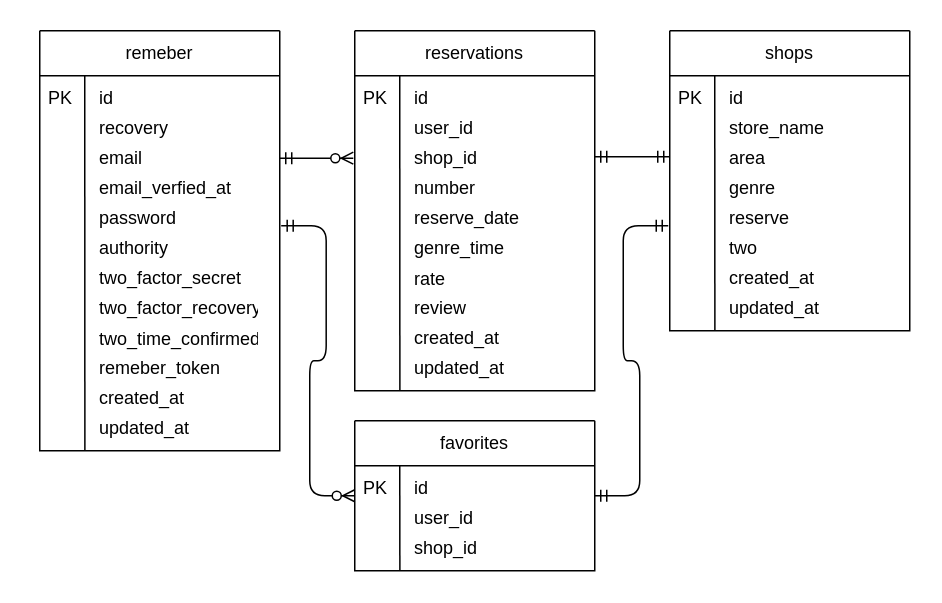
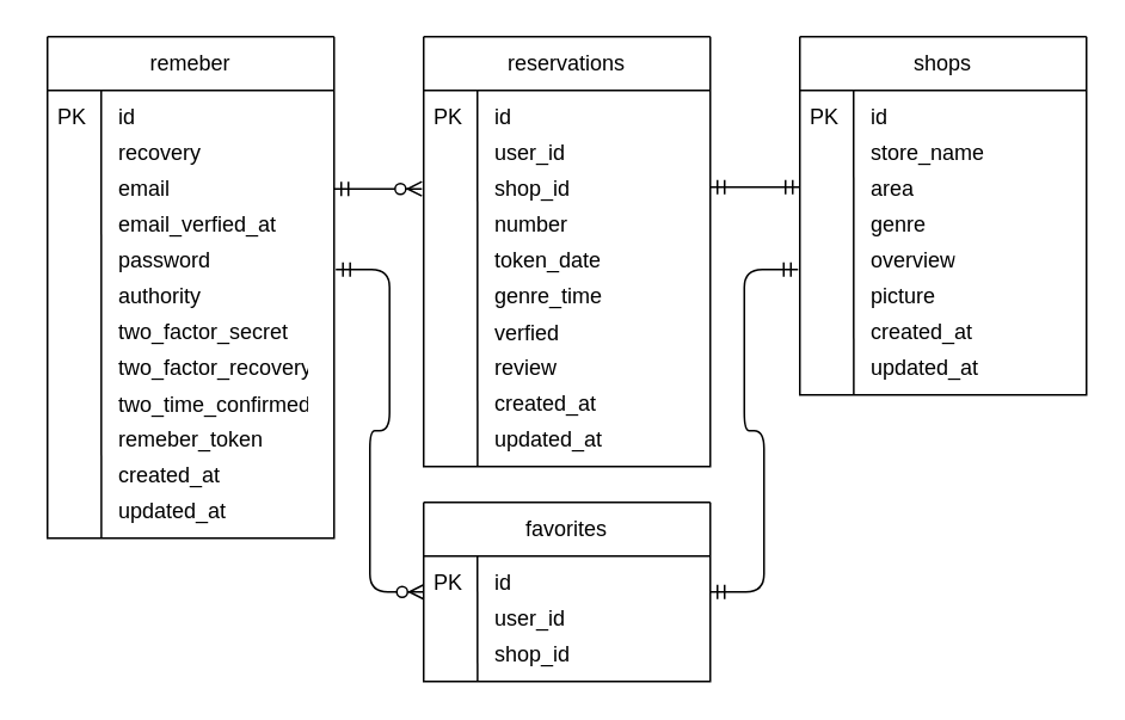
  <mxCell id="0" />
  <mxCell id="1" parent="0" />
  <mxCell id="2" value="" style="swimlane;startSize=0;" parent="1" vertex="1"><mxGeometry x="26" y="20" width="160" height="280" as="geometry" /></mxCell>
  <mxCell id="3" value="remeber" style="text;html=1;strokeColor=none;fillColor=none;align=center;verticalAlign=middle;whiteSpace=wrap;rounded=0;" parent="2" vertex="1"><mxGeometry x="10" y="10" width="140" height="10" as="geometry" /></mxCell>
  <mxCell id="4" value="" style="endArrow=none;html=1;" parent="2" edge="1"><mxGeometry width="50" height="50" relative="1" as="geometry"><mxPoint y="30" as="sourcePoint" /><mxPoint x="160" y="30" as="targetPoint" /></mxGeometry></mxCell>
  <mxCell id="5" value="" style="endArrow=none;html=1;exitX=0.188;exitY=1;exitDx=0;exitDy=0;exitPerimeter=0;" parent="2" source="2" edge="1"><mxGeometry width="50" height="50" relative="1" as="geometry"><mxPoint y="120" as="sourcePoint" /><mxPoint x="30" y="30" as="targetPoint" /></mxGeometry></mxCell>
  <mxCell id="6" value="PK" style="text;html=1;strokeColor=none;fillColor=none;align=center;verticalAlign=middle;whiteSpace=wrap;rounded=0;" parent="2" vertex="1"><mxGeometry x="-6" y="30" width="40" height="30" as="geometry" /></mxCell>
  <mxCell id="7" value="id" style="text;strokeColor=none;fillColor=none;align=left;verticalAlign=middle;spacingLeft=4;spacingRight=4;overflow=hidden;points=[[0,0.5],[1,0.5]];portConstraint=eastwest;rotatable=0;whiteSpace=wrap;html=1;" parent="2" vertex="1"><mxGeometry x="34" y="30" width="80" height="30" as="geometry" /></mxCell>
  <mxCell id="8" value="authority" style="text;strokeColor=none;fillColor=none;align=left;verticalAlign=middle;spacingLeft=4;spacingRight=4;overflow=hidden;points=[[0,0.5],[1,0.5]];portConstraint=eastwest;rotatable=0;whiteSpace=wrap;html=1;" parent="2" vertex="1"><mxGeometry x="34" y="130" width="80" height="30" as="geometry" /></mxCell>
  <mxCell id="9" value="recovery" style="text;strokeColor=none;fillColor=none;align=left;verticalAlign=middle;spacingLeft=4;spacingRight=4;overflow=hidden;points=[[0,0.5],[1,0.5]];portConstraint=eastwest;rotatable=0;whiteSpace=wrap;html=1;" parent="2" vertex="1"><mxGeometry x="34" y="50" width="80" height="30" as="geometry" /></mxCell>
  <mxCell id="10" value="email" style="text;strokeColor=none;fillColor=none;align=left;verticalAlign=middle;spacingLeft=4;spacingRight=4;overflow=hidden;points=[[0,0.5],[1,0.5]];portConstraint=eastwest;rotatable=0;whiteSpace=wrap;html=1;" parent="2" vertex="1"><mxGeometry x="34" y="70" width="80" height="30" as="geometry" /></mxCell>
  <mxCell id="11" value="created_at" style="text;strokeColor=none;fillColor=none;align=left;verticalAlign=middle;spacingLeft=4;spacingRight=4;overflow=hidden;points=[[0,0.5],[1,0.5]];portConstraint=eastwest;rotatable=0;whiteSpace=wrap;html=1;" parent="2" vertex="1"><mxGeometry x="34" y="230" width="80" height="30" as="geometry" /></mxCell>
  <mxCell id="12" value="email_verfied_at" style="text;strokeColor=none;fillColor=none;align=left;verticalAlign=middle;spacingLeft=4;spacingRight=4;overflow=hidden;points=[[0,0.5],[1,0.5]];portConstraint=eastwest;rotatable=0;whiteSpace=wrap;html=1;" vertex="1" parent="2"><mxGeometry x="34" y="90" width="116" height="30" as="geometry" /></mxCell>
  <mxCell id="13" value="password" style="text;strokeColor=none;fillColor=none;align=left;verticalAlign=middle;spacingLeft=4;spacingRight=4;overflow=hidden;points=[[0,0.5],[1,0.5]];portConstraint=eastwest;rotatable=0;whiteSpace=wrap;html=1;" vertex="1" parent="2"><mxGeometry x="34" y="110" width="80" height="30" as="geometry" /></mxCell>
  <mxCell id="14" value="two_factor_secret" style="text;strokeColor=none;fillColor=none;align=left;verticalAlign=middle;spacingLeft=4;spacingRight=4;overflow=hidden;points=[[0,0.5],[1,0.5]];portConstraint=eastwest;rotatable=0;whiteSpace=wrap;html=1;" vertex="1" parent="2"><mxGeometry x="34" y="150" width="116" height="30" as="geometry" /></mxCell>
  <mxCell id="15" value="two_factor_recovery_codes" style="text;strokeColor=none;fillColor=none;align=left;verticalAlign=middle;spacingLeft=4;spacingRight=4;overflow=hidden;points=[[0,0.5],[1,0.5]];portConstraint=eastwest;rotatable=0;whiteSpace=wrap;html=1;" vertex="1" parent="2"><mxGeometry x="34" y="170" width="116" height="30" as="geometry" /></mxCell>
  <mxCell id="16" value="remeber_token" style="text;strokeColor=none;fillColor=none;align=left;verticalAlign=middle;spacingLeft=4;spacingRight=4;overflow=hidden;points=[[0,0.5],[1,0.5]];portConstraint=eastwest;rotatable=0;whiteSpace=wrap;html=1;" vertex="1" parent="2"><mxGeometry x="34" y="210" width="96" height="30" as="geometry" /></mxCell>
  <mxCell id="17" value="updated_at" style="text;strokeColor=none;fillColor=none;align=left;verticalAlign=middle;spacingLeft=4;spacingRight=4;overflow=hidden;points=[[0,0.5],[1,0.5]];portConstraint=eastwest;rotatable=0;whiteSpace=wrap;html=1;" vertex="1" parent="2"><mxGeometry x="34" y="250" width="80" height="30" as="geometry" /></mxCell>
  <mxCell id="18" value="" style="edgeStyle=entityRelationEdgeStyle;fontSize=12;html=1;endArrow=ERzeroToMany;startArrow=ERmandOne;entryX=-0.006;entryY=0.354;entryDx=0;entryDy=0;entryPerimeter=0;" parent="1" target="19" edge="1"><mxGeometry width="100" height="100" relative="1" as="geometry"><mxPoint x="186" y="105" as="sourcePoint" /><mxPoint x="196" y="150" as="targetPoint" /></mxGeometry></mxCell>
  <mxCell id="19" value="" style="swimlane;startSize=0;" parent="1" vertex="1"><mxGeometry x="236" y="20" width="160" height="240" as="geometry" /></mxCell>
  <mxCell id="20" value="reservations" style="text;html=1;strokeColor=none;fillColor=none;align=center;verticalAlign=middle;whiteSpace=wrap;rounded=0;" parent="19" vertex="1"><mxGeometry x="10" y="10" width="140" height="10" as="geometry" /></mxCell>
  <mxCell id="21" value="" style="endArrow=none;html=1;" parent="19" edge="1"><mxGeometry width="50" height="50" relative="1" as="geometry"><mxPoint y="30" as="sourcePoint" /><mxPoint x="160" y="30" as="targetPoint" /></mxGeometry></mxCell>
  <mxCell id="22" value="" style="endArrow=none;html=1;exitX=0.188;exitY=1;exitDx=0;exitDy=0;exitPerimeter=0;" parent="19" source="19" edge="1"><mxGeometry width="50" height="50" relative="1" as="geometry"><mxPoint y="120" as="sourcePoint" /><mxPoint x="30" y="30" as="targetPoint" /></mxGeometry></mxCell>
  <mxCell id="23" value="PK" style="text;html=1;strokeColor=none;fillColor=none;align=center;verticalAlign=middle;whiteSpace=wrap;rounded=0;" parent="19" vertex="1"><mxGeometry x="-6" y="30" width="40" height="30" as="geometry" /></mxCell>
  <mxCell id="24" value="user_id" style="text;strokeColor=none;fillColor=none;align=left;verticalAlign=middle;spacingLeft=4;spacingRight=4;overflow=hidden;points=[[0,0.5],[1,0.5]];portConstraint=eastwest;rotatable=0;whiteSpace=wrap;html=1;" parent="19" vertex="1"><mxGeometry x="34" y="50" width="80" height="30" as="geometry" /></mxCell>
  <mxCell id="25" value="id" style="text;strokeColor=none;fillColor=none;align=left;verticalAlign=middle;spacingLeft=4;spacingRight=4;overflow=hidden;points=[[0,0.5],[1,0.5]];portConstraint=eastwest;rotatable=0;whiteSpace=wrap;html=1;" parent="19" vertex="1"><mxGeometry x="34" y="30" width="80" height="30" as="geometry" /></mxCell>
  <mxCell id="26" value="shop_id" style="text;strokeColor=none;fillColor=none;align=left;verticalAlign=middle;spacingLeft=4;spacingRight=4;overflow=hidden;points=[[0,0.5],[1,0.5]];portConstraint=eastwest;rotatable=0;whiteSpace=wrap;html=1;" parent="19" vertex="1"><mxGeometry x="34" y="70" width="80" height="30" as="geometry" /></mxCell>
  <mxCell id="27" value="number" style="text;strokeColor=none;fillColor=none;align=left;verticalAlign=middle;spacingLeft=4;spacingRight=4;overflow=hidden;points=[[0,0.5],[1,0.5]];portConstraint=eastwest;rotatable=0;whiteSpace=wrap;html=1;" parent="19" vertex="1"><mxGeometry x="34" y="90" width="80" height="30" as="geometry" /></mxCell>
- <mxCell id="28" value="reserve_date" style="text;strokeColor=none;fillColor=none;align=left;verticalAlign=middle;spacingLeft=4;spacingRight=4;overflow=hidden;points=[[0,0.5],[1,0.5]];portConstraint=eastwest;rotatable=0;whiteSpace=wrap;html=1;" parent="19" vertex="1"><mxGeometry x="34" y="110" width="80" height="30" as="geometry" /></mxCell>
+ <mxCell id="28" value="token_date" style="text;strokeColor=none;fillColor=none;align=left;verticalAlign=middle;spacingLeft=4;spacingRight=4;overflow=hidden;points=[[0,0.5],[1,0.5]];portConstraint=eastwest;rotatable=0;whiteSpace=wrap;html=1;" parent="19" vertex="1"><mxGeometry x="34" y="110" width="80" height="30" as="geometry" /></mxCell>
  <mxCell id="29" value="genre_time" style="text;strokeColor=none;fillColor=none;align=left;verticalAlign=middle;spacingLeft=4;spacingRight=4;overflow=hidden;points=[[0,0.5],[1,0.5]];portConstraint=eastwest;rotatable=0;whiteSpace=wrap;html=1;" parent="19" vertex="1"><mxGeometry x="34" y="130" width="80" height="30" as="geometry" /></mxCell>
- <mxCell id="30" value="rate" style="text;strokeColor=none;fillColor=none;align=left;verticalAlign=middle;spacingLeft=4;spacingRight=4;overflow=hidden;points=[[0,0.5],[1,0.5]];portConstraint=eastwest;rotatable=0;whiteSpace=wrap;html=1;" parent="19" vertex="1"><mxGeometry x="34" y="151" width="80" height="30" as="geometry" /></mxCell>
+ <mxCell id="30" value="verfied" style="text;strokeColor=none;fillColor=none;align=left;verticalAlign=middle;spacingLeft=4;spacingRight=4;overflow=hidden;points=[[0,0.5],[1,0.5]];portConstraint=eastwest;rotatable=0;whiteSpace=wrap;html=1;" parent="19" vertex="1"><mxGeometry x="34" y="151" width="80" height="30" as="geometry" /></mxCell>
  <mxCell id="31" value="review" style="text;strokeColor=none;fillColor=none;align=left;verticalAlign=middle;spacingLeft=4;spacingRight=4;overflow=hidden;points=[[0,0.5],[1,0.5]];portConstraint=eastwest;rotatable=0;whiteSpace=wrap;html=1;" parent="19" vertex="1"><mxGeometry x="34" y="170" width="80" height="30" as="geometry" /></mxCell>
  <mxCell id="32" value="created_at" style="text;strokeColor=none;fillColor=none;align=left;verticalAlign=middle;spacingLeft=4;spacingRight=4;overflow=hidden;points=[[0,0.5],[1,0.5]];portConstraint=eastwest;rotatable=0;whiteSpace=wrap;html=1;" parent="19" vertex="1"><mxGeometry x="34" y="190" width="80" height="30" as="geometry" /></mxCell>
  <mxCell id="33" value="updated_at" style="text;strokeColor=none;fillColor=none;align=left;verticalAlign=middle;spacingLeft=4;spacingRight=4;overflow=hidden;points=[[0,0.5],[1,0.5]];portConstraint=eastwest;rotatable=0;whiteSpace=wrap;html=1;" parent="19" vertex="1"><mxGeometry x="34" y="210" width="80" height="30" as="geometry" /></mxCell>
  <mxCell id="34" value="" style="swimlane;startSize=0;" parent="1" vertex="1"><mxGeometry x="446" y="20" width="160" height="200" as="geometry" /></mxCell>
  <mxCell id="35" value="shops" style="text;html=1;strokeColor=none;fillColor=none;align=center;verticalAlign=middle;whiteSpace=wrap;rounded=0;" parent="34" vertex="1"><mxGeometry x="10" y="10" width="140" height="10" as="geometry" /></mxCell>
  <mxCell id="36" value="" style="endArrow=none;html=1;" parent="34" edge="1"><mxGeometry width="50" height="50" relative="1" as="geometry"><mxPoint y="30" as="sourcePoint" /><mxPoint x="160" y="30" as="targetPoint" /></mxGeometry></mxCell>
  <mxCell id="37" value="" style="endArrow=none;html=1;exitX=0.188;exitY=1;exitDx=0;exitDy=0;exitPerimeter=0;" parent="34" source="34" edge="1"><mxGeometry width="50" height="50" relative="1" as="geometry"><mxPoint y="120" as="sourcePoint" /><mxPoint x="30" y="30" as="targetPoint" /></mxGeometry></mxCell>
  <mxCell id="38" value="PK" style="text;html=1;strokeColor=none;fillColor=none;align=center;verticalAlign=middle;whiteSpace=wrap;rounded=0;" parent="34" vertex="1"><mxGeometry x="-6" y="30" width="40" height="30" as="geometry" /></mxCell>
  <mxCell id="39" value="id" style="text;strokeColor=none;fillColor=none;align=left;verticalAlign=middle;spacingLeft=4;spacingRight=4;overflow=hidden;points=[[0,0.5],[1,0.5]];portConstraint=eastwest;rotatable=0;whiteSpace=wrap;html=1;" parent="34" vertex="1"><mxGeometry x="34" y="30" width="80" height="30" as="geometry" /></mxCell>
  <mxCell id="40" value="store_name" style="text;strokeColor=none;fillColor=none;align=left;verticalAlign=middle;spacingLeft=4;spacingRight=4;overflow=hidden;points=[[0,0.5],[1,0.5]];portConstraint=eastwest;rotatable=0;whiteSpace=wrap;html=1;" parent="34" vertex="1"><mxGeometry x="34" y="50" width="80" height="30" as="geometry" /></mxCell>
  <mxCell id="41" value="area" style="text;strokeColor=none;fillColor=none;align=left;verticalAlign=middle;spacingLeft=4;spacingRight=4;overflow=hidden;points=[[0,0.5],[1,0.5]];portConstraint=eastwest;rotatable=0;whiteSpace=wrap;html=1;" parent="34" vertex="1"><mxGeometry x="34" y="70" width="80" height="30" as="geometry" /></mxCell>
  <mxCell id="42" value="genre" style="text;strokeColor=none;fillColor=none;align=left;verticalAlign=middle;spacingLeft=4;spacingRight=4;overflow=hidden;points=[[0,0.5],[1,0.5]];portConstraint=eastwest;rotatable=0;whiteSpace=wrap;html=1;" parent="34" vertex="1"><mxGeometry x="34" y="90" width="80" height="30" as="geometry" /></mxCell>
- <mxCell id="43" value="reserve" style="text;strokeColor=none;fillColor=none;align=left;verticalAlign=middle;spacingLeft=4;spacingRight=4;overflow=hidden;points=[[0,0.5],[1,0.5]];portConstraint=eastwest;rotatable=0;whiteSpace=wrap;html=1;" parent="34" vertex="1"><mxGeometry x="34" y="110" width="80" height="30" as="geometry" /></mxCell>
- <mxCell id="44" value="two" style="text;strokeColor=none;fillColor=none;align=left;verticalAlign=middle;spacingLeft=4;spacingRight=4;overflow=hidden;points=[[0,0.5],[1,0.5]];portConstraint=eastwest;rotatable=0;whiteSpace=wrap;html=1;" parent="34" vertex="1"><mxGeometry x="34" y="130" width="80" height="30" as="geometry" /></mxCell>
+ <mxCell id="43" value="overview" style="text;strokeColor=none;fillColor=none;align=left;verticalAlign=middle;spacingLeft=4;spacingRight=4;overflow=hidden;points=[[0,0.5],[1,0.5]];portConstraint=eastwest;rotatable=0;whiteSpace=wrap;html=1;" parent="34" vertex="1"><mxGeometry x="34" y="110" width="80" height="30" as="geometry" /></mxCell>
+ <mxCell id="44" value="picture" style="text;strokeColor=none;fillColor=none;align=left;verticalAlign=middle;spacingLeft=4;spacingRight=4;overflow=hidden;points=[[0,0.5],[1,0.5]];portConstraint=eastwest;rotatable=0;whiteSpace=wrap;html=1;" parent="34" vertex="1"><mxGeometry x="34" y="130" width="80" height="30" as="geometry" /></mxCell>
  <mxCell id="45" value="created_at" style="text;strokeColor=none;fillColor=none;align=left;verticalAlign=middle;spacingLeft=4;spacingRight=4;overflow=hidden;points=[[0,0.5],[1,0.5]];portConstraint=eastwest;rotatable=0;whiteSpace=wrap;html=1;" parent="34" vertex="1"><mxGeometry x="34" y="150" width="80" height="30" as="geometry" /></mxCell>
  <mxCell id="46" value="updated_at" style="text;strokeColor=none;fillColor=none;align=left;verticalAlign=middle;spacingLeft=4;spacingRight=4;overflow=hidden;points=[[0,0.5],[1,0.5]];portConstraint=eastwest;rotatable=0;whiteSpace=wrap;html=1;" parent="34" vertex="1"><mxGeometry x="34" y="170" width="80" height="30" as="geometry" /></mxCell>
  <mxCell id="47" value="" style="edgeStyle=entityRelationEdgeStyle;fontSize=12;html=1;endArrow=ERmandOne;startArrow=ERmandOne;" parent="1" edge="1"><mxGeometry width="100" height="100" relative="1" as="geometry"><mxPoint x="396" y="104" as="sourcePoint" /><mxPoint x="446" y="104" as="targetPoint" /></mxGeometry></mxCell>
  <mxCell id="48" value="two_time_confirmed_t" style="text;strokeColor=none;fillColor=none;align=left;verticalAlign=middle;spacingLeft=4;spacingRight=4;overflow=hidden;points=[[0,0.5],[1,0.5]];portConstraint=eastwest;rotatable=0;whiteSpace=wrap;html=1;" vertex="1" parent="1"><mxGeometry x="60" y="211" width="116" height="30" as="geometry" /></mxCell>
  <mxCell id="49" value="" style="swimlane;startSize=0;" vertex="1" parent="1"><mxGeometry x="236" y="280" width="160" height="100" as="geometry" /></mxCell>
  <mxCell id="50" value="favorites" style="text;html=1;strokeColor=none;fillColor=none;align=center;verticalAlign=middle;whiteSpace=wrap;rounded=0;" vertex="1" parent="49"><mxGeometry x="10" y="10" width="140" height="10" as="geometry" /></mxCell>
  <mxCell id="51" value="" style="endArrow=none;html=1;" edge="1" parent="49"><mxGeometry width="50" height="50" relative="1" as="geometry"><mxPoint y="30" as="sourcePoint" /><mxPoint x="160" y="30" as="targetPoint" /></mxGeometry></mxCell>
  <mxCell id="52" value="" style="endArrow=none;html=1;exitX=0.188;exitY=1;exitDx=0;exitDy=0;exitPerimeter=0;" edge="1" parent="49" source="49"><mxGeometry width="50" height="50" relative="1" as="geometry"><mxPoint y="120" as="sourcePoint" /><mxPoint x="30" y="30" as="targetPoint" /></mxGeometry></mxCell>
  <mxCell id="53" value="PK" style="text;html=1;strokeColor=none;fillColor=none;align=center;verticalAlign=middle;whiteSpace=wrap;rounded=0;" vertex="1" parent="49"><mxGeometry x="-6" y="30" width="40" height="30" as="geometry" /></mxCell>
  <mxCell id="54" value="id" style="text;strokeColor=none;fillColor=none;align=left;verticalAlign=middle;spacingLeft=4;spacingRight=4;overflow=hidden;points=[[0,0.5],[1,0.5]];portConstraint=eastwest;rotatable=0;whiteSpace=wrap;html=1;" vertex="1" parent="49"><mxGeometry x="34" y="30" width="80" height="30" as="geometry" /></mxCell>
  <mxCell id="55" value="user_id" style="text;strokeColor=none;fillColor=none;align=left;verticalAlign=middle;spacingLeft=4;spacingRight=4;overflow=hidden;points=[[0,0.5],[1,0.5]];portConstraint=eastwest;rotatable=0;whiteSpace=wrap;html=1;" vertex="1" parent="49"><mxGeometry x="34" y="50" width="80" height="30" as="geometry" /></mxCell>
  <mxCell id="56" value="shop_id" style="text;strokeColor=none;fillColor=none;align=left;verticalAlign=middle;spacingLeft=4;spacingRight=4;overflow=hidden;points=[[0,0.5],[1,0.5]];portConstraint=eastwest;rotatable=0;whiteSpace=wrap;html=1;" vertex="1" parent="49"><mxGeometry x="34" y="70" width="80" height="30" as="geometry" /></mxCell>
  <mxCell id="57" value="" style="edgeStyle=entityRelationEdgeStyle;fontSize=12;html=1;endArrow=ERzeroToMany;startArrow=ERmandOne;entryX=0;entryY=0.5;entryDx=0;entryDy=0;" edge="1" parent="1" target="49"><mxGeometry width="100" height="100" relative="1" as="geometry"><mxPoint x="186.96" y="150.04" as="sourcePoint" /><mxPoint x="236" y="150" as="targetPoint" /></mxGeometry></mxCell>
  <mxCell id="58" value="" style="edgeStyle=entityRelationEdgeStyle;fontSize=12;html=1;endArrow=ERmandOne;startArrow=ERmandOne;exitX=1;exitY=0.5;exitDx=0;exitDy=0;" edge="1" parent="1" source="49"><mxGeometry width="100" height="100" relative="1" as="geometry"><mxPoint x="395" y="150" as="sourcePoint" /><mxPoint x="445" y="150" as="targetPoint" /></mxGeometry></mxCell>
